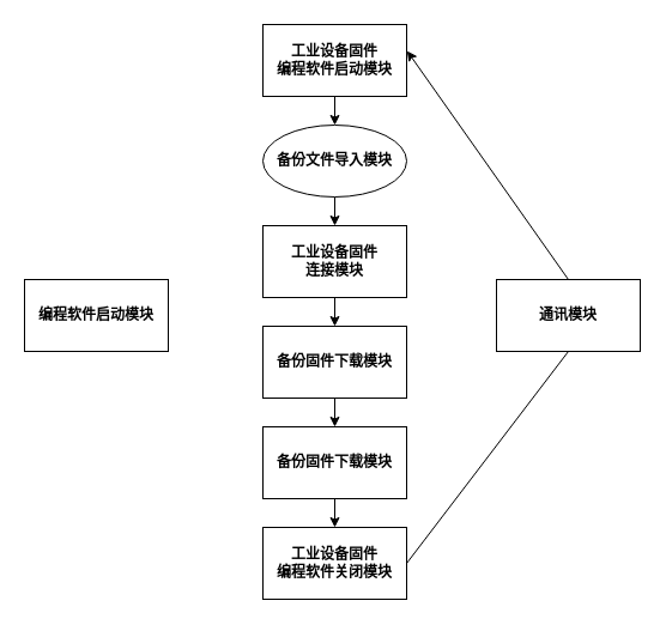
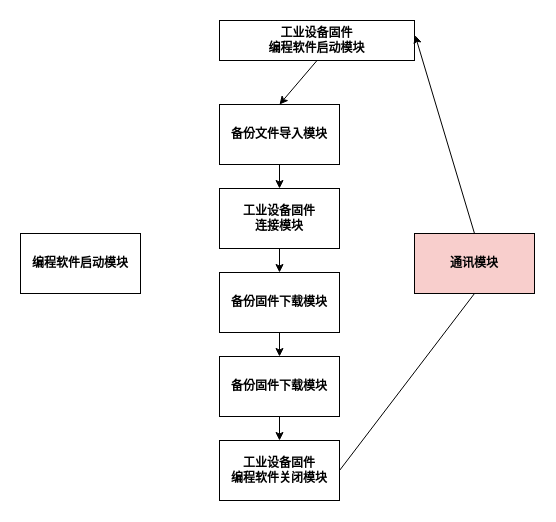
  <mxCell id="0" />
  <mxCell id="1" parent="0" />
  <mxCell id="2" style="edgeStyle=none;rounded=0;orthogonalLoop=1;jettySize=auto;html=1;exitX=0.5;exitY=1;exitDx=0;exitDy=0;entryX=0.5;entryY=0;entryDx=0;entryDy=0;fontSize=12;" edge="1" parent="1" source="3" target="5"><mxGeometry relative="1" as="geometry" /></mxCell>
- <mxCell id="3" value="&lt;font style=&quot;font-size: 12px&quot;&gt;工业设备固件&lt;br&gt;编程软件启动模块&lt;/font&gt;" style="rounded=0;whiteSpace=wrap;html=1;fontStyle=1" vertex="1" parent="1"><mxGeometry x="219" y="20" width="120" height="60" as="geometry" /></mxCell>
+ <mxCell id="3" value="&lt;font style=&quot;font-size: 12px&quot;&gt;工业设备固件&lt;br&gt;编程软件启动模块&lt;/font&gt;" style="rounded=0;whiteSpace=wrap;html=1;fontStyle=1" vertex="1" parent="1"><mxGeometry x="219" y="20" width="195" height="40" as="geometry" /></mxCell>
  <mxCell id="4" style="edgeStyle=none;rounded=0;orthogonalLoop=1;jettySize=auto;html=1;exitX=0.5;exitY=1;exitDx=0;exitDy=0;entryX=0.5;entryY=0;entryDx=0;entryDy=0;fontSize=12;" edge="1" parent="1" source="5" target="7"><mxGeometry relative="1" as="geometry" /></mxCell>
- <mxCell id="5" value="&lt;font style=&quot;font-size: 12px&quot;&gt;备份文件导入模块&lt;/font&gt;" style="ellipse;whiteSpace=wrap;html=1;fontStyle=1;" vertex="1" parent="1"><mxGeometry x="219" y="104" width="120" height="60" as="geometry" /></mxCell>
+ <mxCell id="5" value="&lt;font style=&quot;font-size: 12px&quot;&gt;备份文件导入模块&lt;/font&gt;" style="rounded=0;whiteSpace=wrap;html=1;fontStyle=1" vertex="1" parent="1"><mxGeometry x="219" y="104" width="120" height="60" as="geometry" /></mxCell>
  <mxCell id="6" style="edgeStyle=none;rounded=0;orthogonalLoop=1;jettySize=auto;html=1;exitX=0.5;exitY=1;exitDx=0;exitDy=0;fontSize=12;" edge="1" parent="1" source="7" target="9"><mxGeometry relative="1" as="geometry" /></mxCell>
  <mxCell id="7" value="&lt;font style=&quot;font-size: 12px&quot;&gt;工业设备固件&lt;br&gt;连接模块&lt;/font&gt;" style="rounded=0;whiteSpace=wrap;html=1;fontStyle=1" vertex="1" parent="1"><mxGeometry x="219" y="188" width="120" height="60" as="geometry" /></mxCell>
  <mxCell id="8" style="edgeStyle=none;rounded=0;orthogonalLoop=1;jettySize=auto;html=1;exitX=0.5;exitY=1;exitDx=0;exitDy=0;entryX=0.5;entryY=0;entryDx=0;entryDy=0;fontSize=12;" edge="1" parent="1" source="9" target="11"><mxGeometry relative="1" as="geometry" /></mxCell>
  <mxCell id="9" value="&lt;font style=&quot;font-size: 12px&quot;&gt;备份固件下载模块&lt;/font&gt;" style="rounded=0;whiteSpace=wrap;html=1;fontStyle=1" vertex="1" parent="1"><mxGeometry x="219" y="272" width="120" height="60" as="geometry" /></mxCell>
  <mxCell id="10" style="edgeStyle=none;rounded=0;orthogonalLoop=1;jettySize=auto;html=1;exitX=0.5;exitY=1;exitDx=0;exitDy=0;fontSize=12;" edge="1" parent="1" source="11" target="13"><mxGeometry relative="1" as="geometry" /></mxCell>
  <mxCell id="11" value="&lt;font style=&quot;font-size: 12px&quot;&gt;备份固件下载模块&lt;/font&gt;" style="rounded=0;whiteSpace=wrap;html=1;fontStyle=1" vertex="1" parent="1"><mxGeometry x="219" y="356" width="120" height="60" as="geometry" /></mxCell>
  <mxCell id="12" style="edgeStyle=none;rounded=0;orthogonalLoop=1;jettySize=auto;html=1;exitX=1;exitY=0.5;exitDx=0;exitDy=0;entryX=0.5;entryY=1;entryDx=0;entryDy=0;fontSize=12;endArrow=none;" edge="1" parent="1" source="13" target="16"><mxGeometry relative="1" as="geometry" /></mxCell>
  <mxCell id="13" value="&lt;font style=&quot;font-size: 12px&quot;&gt;工业设备固件&lt;br&gt;编程软件关闭模块&lt;/font&gt;" style="rounded=0;whiteSpace=wrap;html=1;fontStyle=1" vertex="1" parent="1"><mxGeometry x="219" y="440" width="120" height="60" as="geometry" /></mxCell>
  <mxCell id="14" value="&lt;font style=&quot;font-size: 12px&quot;&gt;编程软件启动模块&lt;/font&gt;" style="rounded=0;whiteSpace=wrap;html=1;fontStyle=1" vertex="1" parent="1"><mxGeometry x="20" y="233" width="120" height="60" as="geometry" /></mxCell>
  <mxCell id="15" style="rounded=0;orthogonalLoop=1;jettySize=auto;html=1;exitX=0.5;exitY=0;exitDx=0;exitDy=0;entryX=1.003;entryY=0.367;entryDx=0;entryDy=0;entryPerimeter=0;fontSize=12;" edge="1" parent="1" source="16" target="3"><mxGeometry relative="1" as="geometry" /></mxCell>
- <mxCell id="16" value="&lt;font style=&quot;font-size: 12px&quot;&gt;通讯模块&lt;/font&gt;" style="rounded=0;whiteSpace=wrap;html=1;fontStyle=1" vertex="1" parent="1"><mxGeometry x="414" y="233" width="120" height="60" as="geometry" /></mxCell>
+ <mxCell id="16" value="&lt;font style=&quot;font-size: 12px&quot;&gt;通讯模块&lt;/font&gt;" style="rounded=0;whiteSpace=wrap;html=1;fontStyle=1;fillColor=#f8cecc;" vertex="1" parent="1"><mxGeometry x="414" y="233" width="120" height="60" as="geometry" /></mxCell>
